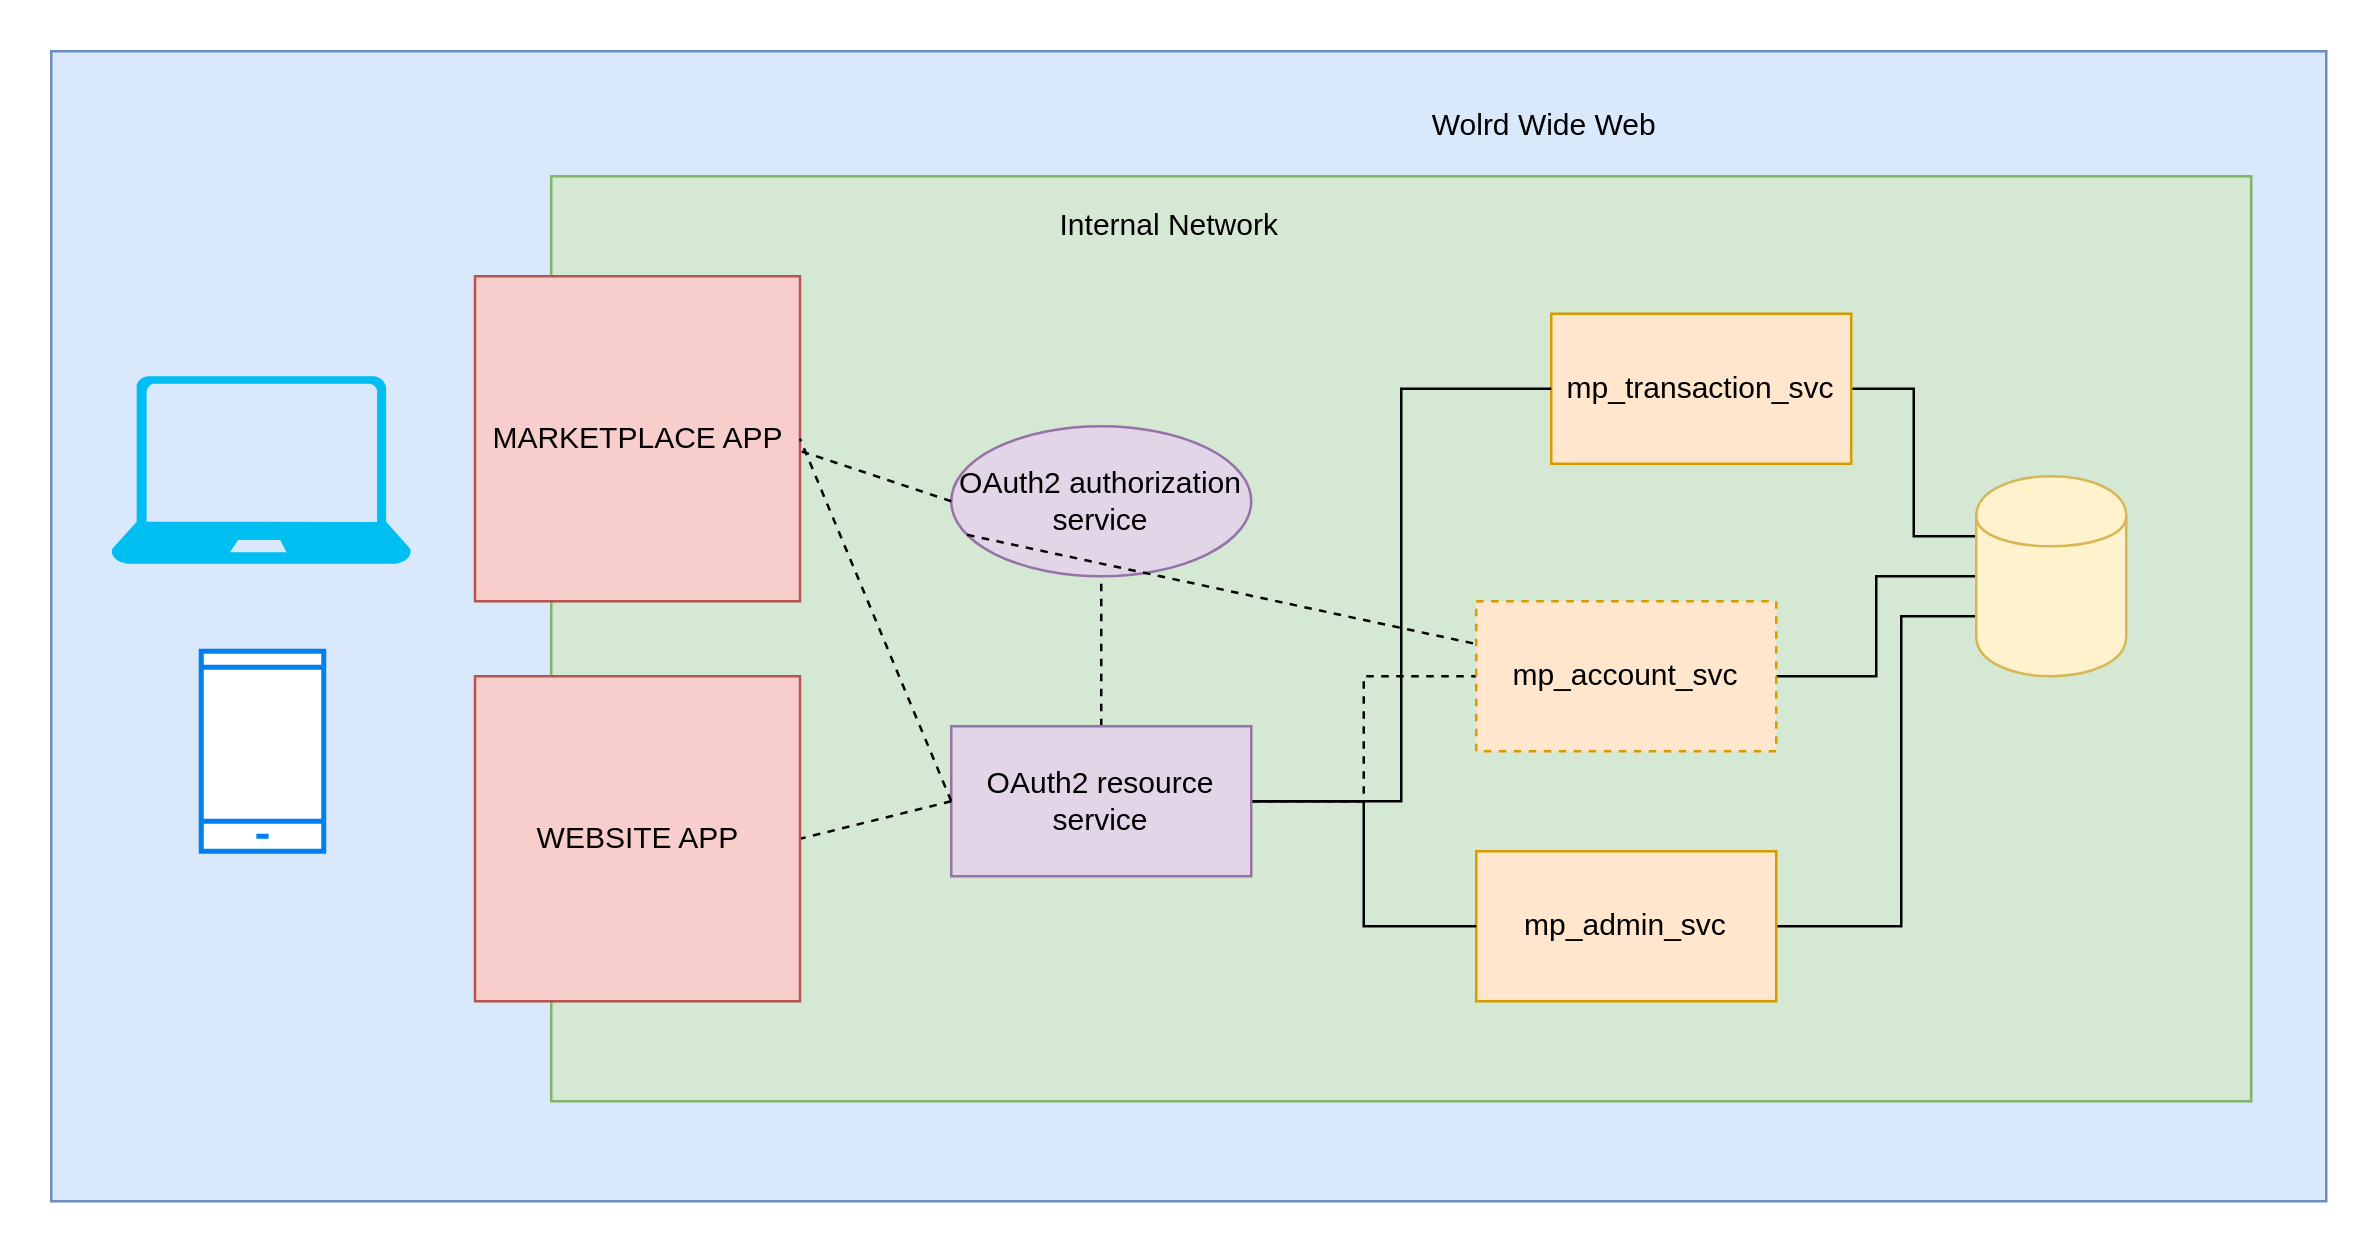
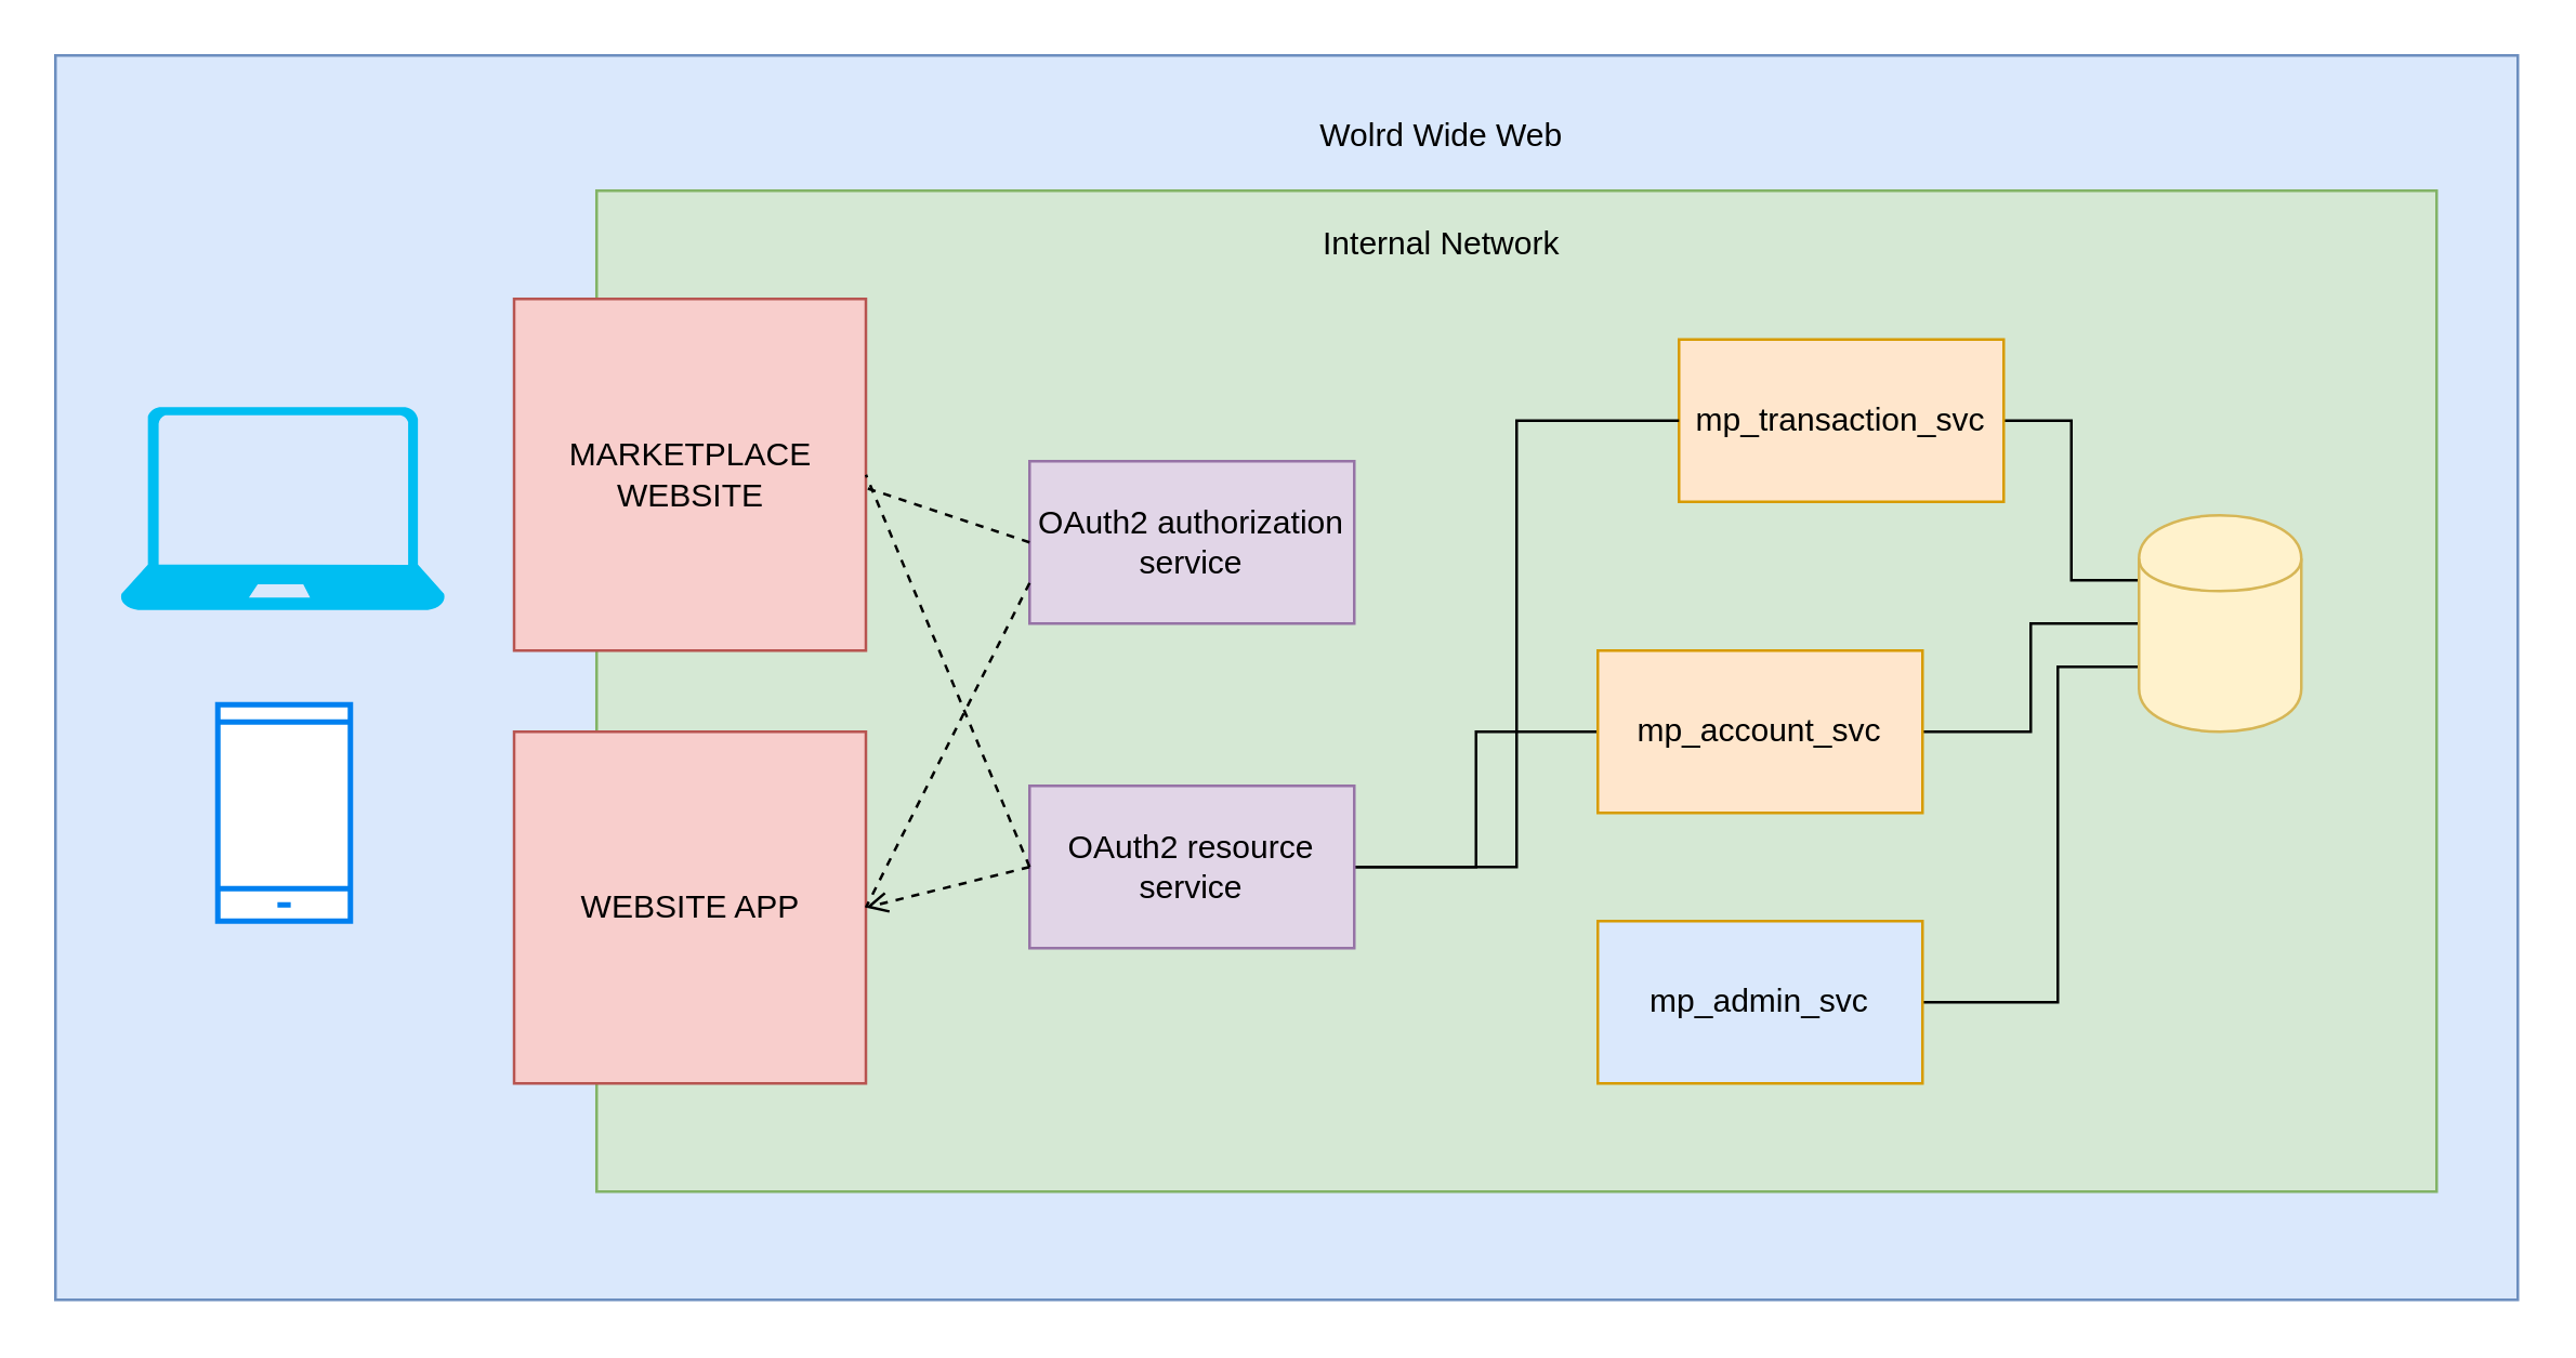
  <mxCell id="0" />
  <mxCell id="1" parent="0" />
  <mxCell id="2" value="" style="rounded=0;whiteSpace=wrap;html=1;fillColor=#dae8fc;strokeColor=#6c8ebf;" vertex="1" parent="1"><mxGeometry x="20" y="20" width="910" height="460" as="geometry" /></mxCell>
  <mxCell id="3" value="" style="rounded=0;whiteSpace=wrap;html=1;fillColor=#d5e8d4;strokeColor=#82b366;" vertex="1" parent="1"><mxGeometry x="220" y="70" width="680" height="370" as="geometry" /></mxCell>
- <mxCell id="4" value="Wolrd Wide Web" style="text;html=1;strokeColor=none;fillColor=none;align=center;verticalAlign=middle;whiteSpace=wrap;rounded=0;" vertex="1" parent="1"><mxGeometry x="555" y="40" width="125" height="20" as="geometry" /></mxCell>
- <mxCell id="5" value="Internal Network" style="text;html=1;strokeColor=none;fillColor=none;align=center;verticalAlign=middle;whiteSpace=wrap;rounded=0;" vertex="1" parent="1"><mxGeometry x="389" y="80" width="157" height="20" as="geometry" /></mxCell>
+ <mxCell id="4" value="Wolrd Wide Web" style="text;html=1;strokeColor=none;fillColor=none;align=center;verticalAlign=middle;whiteSpace=wrap;rounded=0;" vertex="1" parent="1"><mxGeometry x="470" y="40" width="125" height="20" as="geometry" /></mxCell>
+ <mxCell id="5" value="Internal Network" style="text;html=1;strokeColor=none;fillColor=none;align=center;verticalAlign=middle;whiteSpace=wrap;rounded=0;" vertex="1" parent="1"><mxGeometry x="454" y="80" width="157" height="20" as="geometry" /></mxCell>
  <mxCell id="6" value="" style="verticalLabelPosition=bottom;html=1;verticalAlign=top;align=center;strokeColor=none;fillColor=#00BEF2;shape=mxgraph.azure.laptop;pointerEvents=1;" vertex="1" parent="1"><mxGeometry x="44" y="150" width="120" height="75" as="geometry" /></mxCell>
  <mxCell id="7" value="" style="html=1;verticalLabelPosition=bottom;align=center;labelBackgroundColor=#ffffff;verticalAlign=top;strokeWidth=2;strokeColor=#0080F0;shadow=0;dashed=0;shape=mxgraph.ios7.icons.smartphone;" vertex="1" parent="1"><mxGeometry y="260" width="49" height="80" as="geometry" x="80" /></mxCell>
- <mxCell id="8" value="" style="endArrow=none;dashed=1;html=1;entryX=0.5;entryY=1;entryDx=0;entryDy=0;" edge="1" parent="1" source="19" target="10"><mxGeometry width="50" height="50" relative="1" as="geometry"><mxPoint x="410" y="259.289" as="sourcePoint" /><mxPoint x="410" y="230" as="targetPoint" /></mxGeometry></mxCell>
- <mxCell id="9" value="MARKETPLACE APP" style="rounded=0;whiteSpace=wrap;html=1;fillColor=#f8cecc;strokeColor=#b85450;" vertex="1" parent="1"><mxGeometry x="189.5" y="110" width="130" height="130" as="geometry" /></mxCell>
- <mxCell id="10" value="OAuth2 authorization service" style="ellipse;whiteSpace=wrap;html=1;fillColor=#e1d5e7;strokeColor=#9673a6;" vertex="1" parent="1"><mxGeometry x="380" y="170" width="120" height="60" as="geometry" /></mxCell>
+ <mxCell id="9" value="MARKETPLACE WEBSITE" style="rounded=0;whiteSpace=wrap;html=1;fillColor=#f8cecc;strokeColor=#b85450;" vertex="1" parent="1"><mxGeometry x="189.5" y="110" width="130" height="130" as="geometry" /></mxCell>
+ <mxCell id="10" value="OAuth2 authorization service" style="rounded=0;whiteSpace=wrap;html=1;fillColor=#e1d5e7;strokeColor=#9673a6;" vertex="1" parent="1"><mxGeometry x="380" y="170" width="120" height="60" as="geometry" /></mxCell>
  <mxCell id="11" style="edgeStyle=elbowEdgeStyle;rounded=0;orthogonalLoop=1;jettySize=auto;html=1;entryX=0;entryY=0.3;entryDx=0;entryDy=0;endArrow=none;endFill=0;" edge="1" parent="1" source="12" target="22"><mxGeometry relative="1" as="geometry" /></mxCell>
  <mxCell id="12" value="mp_transaction_svc" style="rounded=0;whiteSpace=wrap;html=1;fillColor=#ffe6cc;strokeColor=#d79b00;" vertex="1" parent="1"><mxGeometry x="620" y="125" width="120" height="60" as="geometry" /></mxCell>
  <mxCell id="13" style="edgeStyle=elbowEdgeStyle;rounded=0;orthogonalLoop=1;jettySize=auto;html=1;entryX=0;entryY=0.7;entryDx=0;entryDy=0;endArrow=none;endFill=0;" edge="1" parent="1" source="14" target="22"><mxGeometry relative="1" as="geometry"><Array as="points"><mxPoint x="760" y="310" /></Array></mxGeometry></mxCell>
- <mxCell id="14" value="mp_admin_svc" style="rounded=0;whiteSpace=wrap;html=1;fillColor=#ffe6cc;strokeColor=#d79b00;" vertex="1" parent="1"><mxGeometry x="590" y="340" width="120" height="60" as="geometry" /></mxCell>
+ <mxCell id="14" value="mp_admin_svc" style="rounded=0;whiteSpace=wrap;html=1;fillColor=#dae8fc;strokeColor=#d79b00;" vertex="1" parent="1"><mxGeometry x="590" y="340" width="120" height="60" as="geometry" /></mxCell>
  <mxCell id="15" style="rounded=0;orthogonalLoop=1;jettySize=auto;html=1;entryX=0;entryY=0.5;entryDx=0;entryDy=0;strokeColor=none;edgeStyle=elbowEdgeStyle;" edge="1" parent="1" source="19" target="12"><mxGeometry relative="1" as="geometry" /></mxCell>
  <mxCell id="16" style="edgeStyle=elbowEdgeStyle;rounded=0;orthogonalLoop=1;jettySize=auto;html=1;endArrow=none;endFill=0;" edge="1" parent="1" source="19" target="12"><mxGeometry relative="1" as="geometry" /></mxCell>
- <mxCell id="17" style="edgeStyle=elbowEdgeStyle;rounded=0;orthogonalLoop=1;jettySize=auto;html=1;endArrow=none;endFill=0;dashed=1;" edge="1" parent="1" source="19" target="21"><mxGeometry relative="1" as="geometry" /></mxCell>
- <mxCell id="18" style="edgeStyle=elbowEdgeStyle;rounded=0;orthogonalLoop=1;jettySize=auto;html=1;endArrow=none;endFill=0;" edge="1" parent="1" source="19" target="14"><mxGeometry relative="1" as="geometry" /></mxCell>
+ <mxCell id="17" style="edgeStyle=elbowEdgeStyle;rounded=0;orthogonalLoop=1;jettySize=auto;html=1;endArrow=none;endFill=0;" edge="1" parent="1" source="19" target="21"><mxGeometry relative="1" as="geometry" /></mxCell>
  <mxCell id="19" value="OAuth2 resource service" style="rounded=0;whiteSpace=wrap;html=1;fillColor=#e1d5e7;strokeColor=#9673a6;" vertex="1" parent="1"><mxGeometry x="380" y="290" width="120" height="60" as="geometry" /></mxCell>
  <mxCell id="20" style="edgeStyle=elbowEdgeStyle;rounded=0;orthogonalLoop=1;jettySize=auto;html=1;entryX=0;entryY=0.5;entryDx=0;entryDy=0;endArrow=none;endFill=0;" edge="1" parent="1" source="21" target="22"><mxGeometry relative="1" as="geometry"><mxPoint x="770" y="220" as="targetPoint" /></mxGeometry></mxCell>
- <mxCell id="21" value="mp_account_svc" style="rounded=0;whiteSpace=wrap;html=1;fillColor=#ffe6cc;strokeColor=#d79b00;dashed=1;" vertex="1" parent="1"><mxGeometry x="590" y="240" width="120" height="60" as="geometry" /></mxCell>
+ <mxCell id="21" value="mp_account_svc" style="rounded=0;whiteSpace=wrap;html=1;fillColor=#ffe6cc;strokeColor=#d79b00;" vertex="1" parent="1"><mxGeometry x="590" y="240" width="120" height="60" as="geometry" /></mxCell>
  <mxCell id="22" value="" style="shape=cylinder;whiteSpace=wrap;html=1;boundedLbl=1;backgroundOutline=1;fillColor=#fff2cc;strokeColor=#d6b656;" vertex="1" parent="1"><mxGeometry x="790" y="190" width="60" height="80" as="geometry" /></mxCell>
- <mxCell id="23" value="" style="endArrow=none;dashed=1;html=1;exitX=0;exitY=0.5;exitDx=0;exitDy=0;entryX=1;entryY=0.5;entryDx=0;entryDy=0;" edge="1" parent="1" source="19" target="24"><mxGeometry width="50" height="50" relative="1" as="geometry"><mxPoint x="450" y="290" as="sourcePoint" /><mxPoint x="450" y="240" as="targetPoint" /></mxGeometry></mxCell>
+ <mxCell id="23" value="" style="endArrow=open;dashed=1;html=1;exitX=0;exitY=0.5;exitDx=0;exitDy=0;entryX=1;entryY=0.5;entryDx=0;entryDy=0;" edge="1" parent="1" source="19" target="24"><mxGeometry width="50" height="50" relative="1" as="geometry"><mxPoint x="450" y="290" as="sourcePoint" /><mxPoint x="450" y="240" as="targetPoint" /></mxGeometry></mxCell>
  <mxCell id="24" value="WEBSITE APP" style="rounded=0;whiteSpace=wrap;html=1;fillColor=#f8cecc;strokeColor=#b85450;" vertex="1" parent="1"><mxGeometry x="189.5" y="270" width="130" height="130" as="geometry" /></mxCell>
  <mxCell id="25" value="" style="endArrow=none;dashed=1;html=1;entryX=1;entryY=0.5;entryDx=0;entryDy=0;" edge="1" parent="1" target="9"><mxGeometry width="50" height="50" relative="1" as="geometry"><mxPoint x="380" y="320" as="sourcePoint" /><mxPoint x="329.5" y="315" as="targetPoint" /></mxGeometry></mxCell>
  <mxCell id="26" value="" style="rounded=0;whiteSpace=wrap;html=1;" vertex="1" parent="1"><mxGeometry x="380" y="160" width="120" as="geometry" /></mxCell>
- <mxCell id="27" value="" style="endArrow=none;dashed=1;html=1;exitX=0;exitY=0.75;exitDx=0;exitDy=0;" edge="1" parent="1" source="10" target="21"><mxGeometry width="50" height="50" relative="1" as="geometry"><mxPoint x="390" y="320" as="sourcePoint" /><mxPoint x="329.5" y="345" as="targetPoint" /></mxGeometry></mxCell>
+ <mxCell id="27" value="" style="endArrow=none;dashed=1;html=1;exitX=0;exitY=0.75;exitDx=0;exitDy=0;entryX=1;entryY=0.5;entryDx=0;entryDy=0;" edge="1" parent="1" source="10" target="24"><mxGeometry width="50" height="50" relative="1" as="geometry"><mxPoint x="390" y="320" as="sourcePoint" /><mxPoint x="329.5" y="345" as="targetPoint" /></mxGeometry></mxCell>
  <mxCell id="28" value="" style="endArrow=none;dashed=1;html=1;exitX=0;exitY=0.5;exitDx=0;exitDy=0;" edge="1" parent="1" source="10"><mxGeometry width="50" height="50" relative="1" as="geometry"><mxPoint x="390" y="320" as="sourcePoint" /><mxPoint x="320" y="180" as="targetPoint" /></mxGeometry></mxCell>
